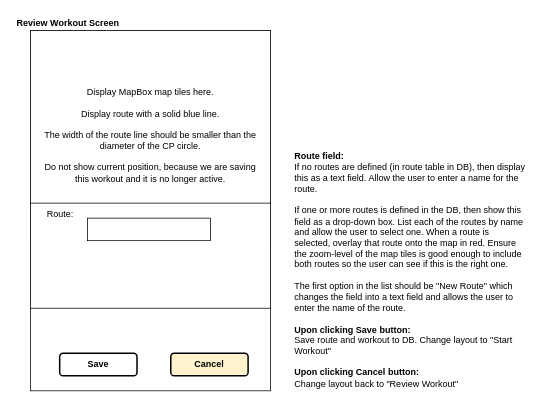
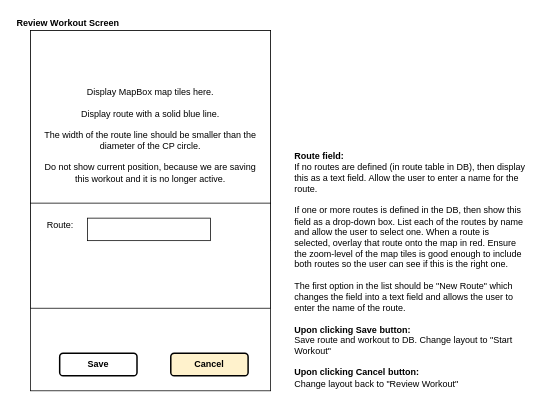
  <mxCell id="0" />
  <mxCell id="1" parent="0" />
  <mxCell id="2" value="Review Workout Screen" style="text;html=1;strokeColor=none;fillColor=none;align=left;verticalAlign=middle;whiteSpace=wrap;rounded=0;fontStyle=1" parent="1" vertex="1"><mxGeometry x="20" y="20" width="230" height="20" as="geometry" /></mxCell>
  <mxCell id="3" value="" style="rounded=0;whiteSpace=wrap;html=1;" parent="1" vertex="1"><mxGeometry x="40" y="40" width="320" height="480" as="geometry" /></mxCell>
  <mxCell id="4" value="Display MapBox map tiles here.&lt;br&gt;&lt;br&gt;Display route with a solid blue line.&lt;br&gt;&lt;br&gt;The width of the route line should be smaller than the diameter of the CP circle.&lt;br&gt;&lt;br&gt;Do not show current position, because we are saving this workout and it is no longer active.&lt;br&gt;" style="rounded=0;whiteSpace=wrap;html=1;spacingLeft=10;spacingRight=10;" parent="1" vertex="1"><mxGeometry x="40" y="40" width="320" height="280" as="geometry" /></mxCell>
  <mxCell id="5" value="&lt;div style=&quot;text-align: left&quot;&gt;&lt;b&gt;Route field:&lt;/b&gt;&lt;/div&gt;&lt;div style=&quot;text-align: left&quot;&gt;If no routes are defined (in route table in DB), then display this as a text field. Allow the user to enter a name for the route.&lt;/div&gt;&lt;div style=&quot;text-align: left&quot;&gt;&lt;br&gt;&lt;/div&gt;&lt;div style=&quot;text-align: left&quot;&gt;If one or more routes is defined in the DB, then show this field as a drop-down box. List each of the routes by name and allow the user to select one. When a route is selected, overlay that route onto the map in red. Ensure the zoom-level of the map tiles is good enough to include both routes so the user can see if this is the right one.&lt;/div&gt;&lt;div style=&quot;text-align: left&quot;&gt;&lt;br&gt;&lt;/div&gt;&lt;div style=&quot;text-align: left&quot;&gt;The first option in the list should be &quot;New Route&quot; which changes the field into a text field and allows the user to enter the name of the route.&lt;/div&gt;&lt;div style=&quot;text-align: left&quot;&gt;&lt;br&gt;&lt;/div&gt;&lt;div style=&quot;text-align: left&quot;&gt;&lt;b&gt;Upon clicking Save button:&lt;/b&gt;&lt;/div&gt;&lt;div style=&quot;text-align: left&quot;&gt;Save route and workout to DB. Change layout to &quot;Start Workout&quot;&lt;/div&gt;&lt;div style=&quot;text-align: left&quot;&gt;&lt;br&gt;&lt;/div&gt;&lt;div style=&quot;text-align: left&quot;&gt;&lt;b&gt;Upon clicking Cancel button:&lt;/b&gt;&lt;/div&gt;&lt;div style=&quot;text-align: left&quot;&gt;Change layout back to &quot;Review Workout&quot;&lt;/div&gt;" style="text;html=1;strokeColor=none;fillColor=none;align=left;verticalAlign=bottom;whiteSpace=wrap;rounded=0;" parent="1" vertex="1"><mxGeometry x="390" y="250" width="310" height="270" as="geometry" /></mxCell>
  <mxCell id="6" value="Save" style="rounded=1;whiteSpace=wrap;html=1;strokeWidth=2;perimeterSpacing=0;fontStyle=1" parent="1" vertex="1"><mxGeometry x="79" y="470" width="103" height="30" as="geometry" /></mxCell>
  <mxCell id="7" value="" style="rounded=0;whiteSpace=wrap;html=1;spacingLeft=10;spacingRight=10;" parent="1" vertex="1"><mxGeometry x="40" y="270" width="320" height="140" as="geometry" /></mxCell>
  <mxCell id="8" value="Cancel" style="rounded=1;whiteSpace=wrap;html=1;strokeWidth=2;perimeterSpacing=0;fontStyle=1;fillColor=#fff2cc;" vertex="1" parent="1"><mxGeometry x="227" y="470" width="103" height="30" as="geometry" /></mxCell>
- <mxCell id="9" value="Route:" style="text;html=1;strokeColor=none;fillColor=none;align=center;verticalAlign=middle;whiteSpace=wrap;rounded=0;" vertex="1" parent="1"><mxGeometry x="60" y="275" width="40" height="20" as="geometry" /></mxCell>
+ <mxCell id="9" value="Route:" style="text;html=1;strokeColor=none;fillColor=none;align=center;verticalAlign=middle;whiteSpace=wrap;rounded=0;" vertex="1" parent="1"><mxGeometry x="60" y="290" width="40" height="20" as="geometry" /></mxCell>
  <mxCell id="10" value="" style="rounded=0;whiteSpace=wrap;html=1;" vertex="1" parent="1"><mxGeometry x="116" y="290" width="164" height="30" as="geometry" /></mxCell>
